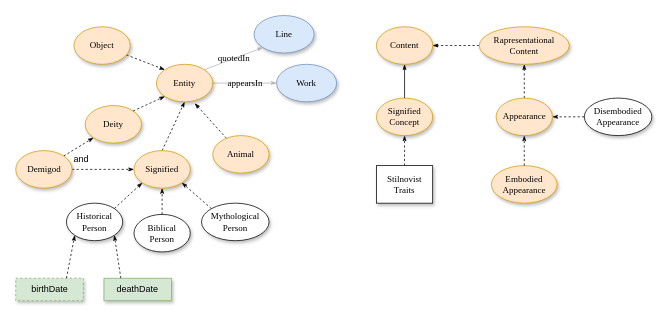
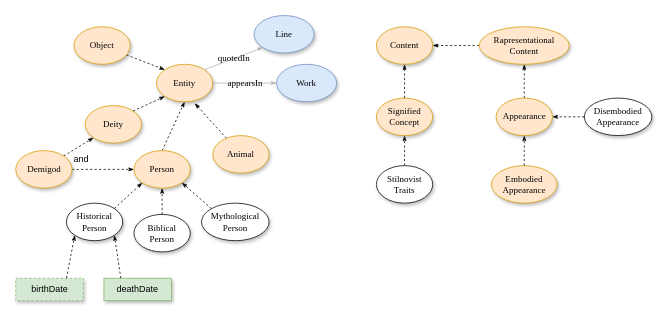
  <mxCell id="0" />
  <mxCell id="1" parent="0" />
  <mxCell id="2" style="edgeStyle=none;rounded=1;html=1;labelBackgroundColor=none;startArrow=none;startFill=0;startSize=5;endArrow=classicThin;endFill=1;endSize=5;jettySize=auto;orthogonalLoop=1;strokeColor=#000000;strokeWidth=1;fontFamily=Verdana;fontSize=12;entryX=0;entryY=0;entryDx=0;entryDy=0;dashed=1;" parent="1" source="13" target="16" edge="1"><mxGeometry relative="1" as="geometry" /></mxCell>
  <mxCell id="3" value="appearsIn" style="edgeStyle=none;rounded=1;html=1;labelBackgroundColor=none;startArrow=none;startFill=0;startSize=5;endArrow=classicThin;endFill=1;endSize=5;jettySize=auto;orthogonalLoop=1;strokeColor=#B3B3B3;strokeWidth=1;fontFamily=Verdana;fontSize=12;exitX=1;exitY=0.5;exitDx=0;exitDy=0;entryX=0;entryY=0.5;entryDx=0;entryDy=0;" parent="1" source="16" target="5" edge="1"><mxGeometry relative="1" as="geometry"><mxPoint x="428" y="125" as="targetPoint" /><Array as="points" /></mxGeometry></mxCell>
  <mxCell id="4" value="" style="edgeStyle=none;rounded=1;html=1;labelBackgroundColor=none;startArrow=none;startFill=0;startSize=5;endArrow=classicThin;endFill=1;endSize=5;jettySize=auto;orthogonalLoop=1;strokeColor=#000000;strokeWidth=1;fontFamily=Verdana;fontSize=12;exitX=0.5;exitY=0;exitDx=0;exitDy=0;dashed=1;" parent="1" source="10" target="8" edge="1"><mxGeometry relative="1" as="geometry"><mxPoint x="596" y="230" as="sourcePoint" /></mxGeometry></mxCell>
  <mxCell id="5" value="Work" style="ellipse;whiteSpace=wrap;html=1;rounded=0;shadow=1;comic=0;labelBackgroundColor=none;strokeWidth=1;fontFamily=Verdana;fontSize=12;align=center;fillColor=#dae8fc;strokeColor=#6c8ebf;" parent="1" vertex="1"><mxGeometry x="368" y="85" width="80" height="50" as="geometry" /></mxCell>
  <mxCell id="6" value="" style="edgeStyle=none;rounded=1;html=1;labelBackgroundColor=none;startArrow=none;startFill=0;startSize=5;endArrow=classicThin;endFill=1;endSize=5;jettySize=auto;orthogonalLoop=1;strokeColor=#000000;strokeWidth=1;fontFamily=Verdana;fontSize=12;entryX=0.68;entryY=1.04;entryDx=0;entryDy=0;dashed=1;entryPerimeter=0;" parent="1" source="7" target="16" edge="1"><mxGeometry relative="1" as="geometry" /></mxCell>
  <mxCell id="7" value="&lt;span&gt;Animal&lt;/span&gt;" style="ellipse;whiteSpace=wrap;html=1;rounded=0;shadow=1;comic=0;labelBackgroundColor=none;strokeWidth=1;fontFamily=Verdana;fontSize=12;align=center;fillColor=#ffe6cc;strokeColor=#d79b00;" parent="1" vertex="1"><mxGeometry x="283" y="180" width="75" height="50" as="geometry" /></mxCell>
  <mxCell id="8" value="&lt;span&gt;Signified&lt;br&gt;Concept&lt;br&gt;&lt;/span&gt;" style="ellipse;whiteSpace=wrap;html=1;rounded=0;shadow=1;comic=0;labelBackgroundColor=none;strokeWidth=1;fontFamily=Verdana;fontSize=12;align=center;fillColor=#ffe6cc;strokeColor=#d79b00;" parent="1" vertex="1"><mxGeometry x="501" y="130" width="75" height="50" as="geometry" /></mxCell>
- <mxCell id="9" value="" style="edgeStyle=none;rounded=1;html=1;labelBackgroundColor=none;startArrow=none;startFill=0;startSize=5;endArrow=classicThin;endFill=1;endSize=5;jettySize=auto;orthogonalLoop=1;strokeColor=#000000;strokeWidth=1;fontFamily=Verdana;fontSize=12;exitX=0.5;exitY=0;exitDx=0;exitDy=0;entryX=0.5;entryY=1;entryDx=0;entryDy=0;dashed=0;" parent="1" source="8" target="12" edge="1"><mxGeometry relative="1" as="geometry" /></mxCell>
- <mxCell id="10" value="&lt;span&gt;Stilnovist&lt;br&gt;Traits&lt;br&gt;&lt;/span&gt;" style="whiteSpace=wrap;html=1;shadow=1;comic=0;labelBackgroundColor=none;strokeWidth=1;fontFamily=Verdana;fontSize=12;align=center;rounded=0;" parent="1" vertex="1"><mxGeometry x="501" y="220" width="75" height="50" as="geometry" /></mxCell>
+ <mxCell id="9" value="" style="edgeStyle=none;rounded=1;html=1;labelBackgroundColor=none;startArrow=none;startFill=0;startSize=5;endArrow=classicThin;endFill=1;endSize=5;jettySize=auto;orthogonalLoop=1;strokeColor=#000000;strokeWidth=1;fontFamily=Verdana;fontSize=12;exitX=0.5;exitY=0;exitDx=0;exitDy=0;entryX=0.5;entryY=1;entryDx=0;entryDy=0;dashed=1;" parent="1" source="8" target="12" edge="1"><mxGeometry relative="1" as="geometry" /></mxCell>
+ <mxCell id="10" value="&lt;span&gt;Stilnovist&lt;br&gt;Traits&lt;br&gt;&lt;/span&gt;" style="ellipse;whiteSpace=wrap;html=1;rounded=0;shadow=1;comic=0;labelBackgroundColor=none;strokeWidth=1;fontFamily=Verdana;fontSize=12;align=center;" parent="1" vertex="1"><mxGeometry x="501" y="220" width="75" height="50" as="geometry" /></mxCell>
  <mxCell id="11" value="" style="edgeStyle=none;rounded=1;html=1;labelBackgroundColor=none;startArrow=none;startFill=0;startSize=5;endArrow=classicThin;endFill=1;endSize=5;jettySize=auto;orthogonalLoop=1;strokeColor=#000000;strokeWidth=1;fontFamily=Verdana;fontSize=12;entryX=0;entryY=0.5;entryDx=0;entryDy=0;exitX=1;exitY=0.5;exitDx=0;exitDy=0;dashed=1;" parent="1" source="20" target="18" edge="1"><mxGeometry relative="1" as="geometry" /></mxCell>
  <mxCell id="12" value="&lt;span&gt;Content&lt;/span&gt;" style="ellipse;whiteSpace=wrap;html=1;rounded=0;shadow=1;comic=0;labelBackgroundColor=none;strokeWidth=1;fontFamily=Verdana;fontSize=12;align=center;fillColor=#ffe6cc;strokeColor=#d79b00;" parent="1" vertex="1"><mxGeometry x="501" y="35" width="75" height="50" as="geometry" /></mxCell>
  <mxCell id="13" value="&lt;span&gt;Object&lt;/span&gt;" style="ellipse;whiteSpace=wrap;html=1;rounded=0;shadow=1;comic=0;labelBackgroundColor=none;strokeWidth=1;fontFamily=Verdana;fontSize=12;align=center;fillColor=#ffe6cc;strokeColor=#d79b00;" parent="1" vertex="1"><mxGeometry x="98" y="35" width="75" height="50" as="geometry" /></mxCell>
  <mxCell id="14" value="&lt;span&gt;Deity&lt;/span&gt;" style="ellipse;whiteSpace=wrap;html=1;rounded=0;shadow=1;comic=0;labelBackgroundColor=none;strokeWidth=1;fontFamily=Verdana;fontSize=12;align=center;fillColor=#ffe6cc;strokeColor=#d79b00;" parent="1" vertex="1"><mxGeometry x="113" y="140" width="75" height="50" as="geometry" /></mxCell>
  <mxCell id="15" value="" style="edgeStyle=none;rounded=1;html=1;labelBackgroundColor=none;startArrow=none;startFill=0;startSize=5;endArrow=classicThin;endFill=1;endSize=5;jettySize=auto;orthogonalLoop=1;strokeColor=#000000;strokeWidth=1;fontFamily=Verdana;fontSize=12;exitX=0.5;exitY=0;exitDx=0;exitDy=0;entryX=0.5;entryY=1;entryDx=0;entryDy=0;dashed=1;" parent="1" source="18" target="16" edge="1"><mxGeometry relative="1" as="geometry"><mxPoint x="278" y="160" as="targetPoint" /></mxGeometry></mxCell>
  <mxCell id="16" value="Entity" style="ellipse;whiteSpace=wrap;html=1;rounded=0;shadow=1;comic=0;labelBackgroundColor=none;strokeWidth=1;fontFamily=Verdana;fontSize=12;align=center;fillColor=#ffe6cc;strokeColor=#d79b00;" parent="1" vertex="1"><mxGeometry x="208" y="85" width="75" height="50" as="geometry" /></mxCell>
  <mxCell id="17" value="" style="edgeStyle=none;rounded=1;html=1;labelBackgroundColor=none;startArrow=none;startFill=0;startSize=5;endArrow=classicThin;endFill=1;endSize=5;jettySize=auto;orthogonalLoop=1;strokeColor=#000000;strokeWidth=1;fontFamily=Verdana;fontSize=12;entryX=0;entryY=1;entryDx=0;entryDy=0;exitX=1;exitY=0;exitDx=0;exitDy=0;dashed=1;" parent="1" source="20" target="14" edge="1"><mxGeometry x="0.167" y="-39" relative="1" as="geometry"><mxPoint x="-1" as="offset" /></mxGeometry></mxCell>
- <mxCell id="18" value="&lt;span&gt;Signified&lt;br&gt;&lt;/span&gt;" style="ellipse;whiteSpace=wrap;html=1;rounded=0;shadow=1;comic=0;labelBackgroundColor=none;strokeWidth=1;fontFamily=Verdana;fontSize=12;align=center;fillColor=#ffe6cc;strokeColor=#d79b00;" parent="1" vertex="1"><mxGeometry x="178" y="200" width="75" height="50" as="geometry" /></mxCell>
+ <mxCell id="18" value="&lt;span&gt;Person&lt;br&gt;&lt;/span&gt;" style="ellipse;whiteSpace=wrap;html=1;rounded=0;shadow=1;comic=0;labelBackgroundColor=none;strokeWidth=1;fontFamily=Verdana;fontSize=12;align=center;fillColor=#ffe6cc;strokeColor=#d79b00;" parent="1" vertex="1"><mxGeometry x="178" y="200" width="75" height="50" as="geometry" /></mxCell>
  <mxCell id="19" value="" style="edgeStyle=none;rounded=1;html=1;labelBackgroundColor=none;startArrow=none;startFill=0;startSize=5;endArrow=classicThin;endFill=1;endSize=5;jettySize=auto;orthogonalLoop=1;strokeColor=#000000;strokeWidth=1;fontFamily=Verdana;fontSize=12;exitX=1;exitY=0;exitDx=0;exitDy=0;entryX=0;entryY=1;entryDx=0;entryDy=0;dashed=1;" parent="1" source="14" target="16" edge="1"><mxGeometry relative="1" as="geometry" /></mxCell>
  <mxCell id="20" value="&lt;span&gt;Demigod&lt;br&gt;&lt;/span&gt;" style="ellipse;whiteSpace=wrap;html=1;rounded=0;shadow=1;comic=0;labelBackgroundColor=none;strokeWidth=1;fontFamily=Verdana;fontSize=12;align=center;fillColor=#ffe6cc;strokeColor=#d79b00;" parent="1" vertex="1"><mxGeometry x="20.5" y="200" width="75" height="50" as="geometry" /></mxCell>
  <mxCell id="21" value="and" style="text;html=1;strokeColor=none;fillColor=none;align=center;verticalAlign=middle;whiteSpace=wrap;rounded=0;" vertex="1" parent="1"><mxGeometry x="78" y="201" width="60" height="20" as="geometry" /></mxCell>
  <mxCell id="22" value="" style="edgeStyle=none;rounded=1;html=1;labelBackgroundColor=none;startArrow=none;startFill=0;startSize=5;endArrow=classicThin;endFill=1;endSize=5;jettySize=auto;orthogonalLoop=1;strokeColor=#000000;strokeWidth=1;fontFamily=Verdana;fontSize=12;exitX=0;exitY=0.5;exitDx=0;exitDy=0;entryX=1;entryY=0.5;entryDx=0;entryDy=0;dashed=1;" edge="1" parent="1" source="23" target="12"><mxGeometry relative="1" as="geometry"><mxPoint x="608" y="110" as="sourcePoint" /><mxPoint x="608" y="65" as="targetPoint" /></mxGeometry></mxCell>
  <mxCell id="23" value="&lt;span&gt;Rapresentational&lt;br&gt;Content&lt;br&gt;&lt;/span&gt;" style="ellipse;whiteSpace=wrap;html=1;rounded=0;shadow=1;comic=0;labelBackgroundColor=none;strokeWidth=1;fontFamily=Verdana;fontSize=12;align=center;fillColor=#ffe6cc;strokeColor=#d79b00;" vertex="1" parent="1"><mxGeometry x="638" y="35" width="120" height="50" as="geometry" /></mxCell>
  <mxCell id="24" value="" style="edgeStyle=none;rounded=1;html=1;labelBackgroundColor=none;startArrow=none;startFill=0;startSize=5;endArrow=classicThin;endFill=1;endSize=5;jettySize=auto;orthogonalLoop=1;strokeColor=#000000;strokeWidth=1;fontFamily=Verdana;fontSize=12;exitX=0.5;exitY=0;exitDx=0;exitDy=0;entryX=0.5;entryY=1;entryDx=0;entryDy=0;dashed=1;" edge="1" parent="1" source="25"><mxGeometry relative="1" as="geometry"><mxPoint x="698" y="130" as="sourcePoint" /><mxPoint x="698" y="85" as="targetPoint" /></mxGeometry></mxCell>
  <mxCell id="25" value="&lt;span&gt;Appearance&lt;br&gt;&lt;/span&gt;" style="ellipse;whiteSpace=wrap;html=1;rounded=0;shadow=1;comic=0;labelBackgroundColor=none;strokeWidth=1;fontFamily=Verdana;fontSize=12;align=center;fillColor=#ffe6cc;strokeColor=#d79b00;" vertex="1" parent="1"><mxGeometry x="660.5" y="130" width="75" height="50" as="geometry" /></mxCell>
  <mxCell id="26" value="&lt;span&gt;Disembodied Appearance&lt;br&gt;&lt;/span&gt;" style="ellipse;whiteSpace=wrap;html=1;rounded=0;shadow=1;comic=0;labelBackgroundColor=none;strokeWidth=1;fontFamily=Verdana;fontSize=12;align=center;" vertex="1" parent="1"><mxGeometry x="778" y="130" width="90" height="50" as="geometry" /></mxCell>
  <mxCell id="27" value="&lt;span&gt;Embodied&lt;br&gt;Appearance&lt;br&gt;&lt;/span&gt;" style="ellipse;whiteSpace=wrap;html=1;rounded=0;shadow=1;comic=0;labelBackgroundColor=none;strokeWidth=1;fontFamily=Verdana;fontSize=12;align=center;fillColor=#ffe6cc;strokeColor=#d79b00;" vertex="1" parent="1"><mxGeometry x="654.25" y="220" width="87.5" height="50" as="geometry" /></mxCell>
  <mxCell id="28" value="&lt;span&gt;Historical&lt;br&gt;Person&lt;br&gt;&lt;/span&gt;" style="ellipse;whiteSpace=wrap;html=1;rounded=0;shadow=1;comic=0;labelBackgroundColor=none;strokeWidth=1;fontFamily=Verdana;fontSize=12;align=center;" vertex="1" parent="1"><mxGeometry x="88" y="270" width="75" height="50" as="geometry" /></mxCell>
  <mxCell id="29" value="" style="edgeStyle=none;rounded=1;html=1;labelBackgroundColor=none;startArrow=none;startFill=0;startSize=5;endArrow=classicThin;endFill=1;endSize=5;jettySize=auto;orthogonalLoop=1;strokeColor=#000000;strokeWidth=1;fontFamily=Verdana;fontSize=12;dashed=1;entryX=0.5;entryY=1;entryDx=0;entryDy=0;" edge="1" parent="1" target="25"><mxGeometry relative="1" as="geometry"><mxPoint x="698" y="220" as="sourcePoint" /><mxPoint x="698" y="190" as="targetPoint" /></mxGeometry></mxCell>
  <mxCell id="30" value="" style="edgeStyle=none;rounded=1;html=1;labelBackgroundColor=none;startArrow=none;startFill=0;startSize=5;endArrow=classicThin;endFill=1;endSize=5;jettySize=auto;orthogonalLoop=1;strokeColor=#000000;strokeWidth=1;fontFamily=Verdana;fontSize=12;dashed=1;entryX=1;entryY=0.5;entryDx=0;entryDy=0;exitX=0;exitY=0.5;exitDx=0;exitDy=0;" edge="1" parent="1" source="26" target="25"><mxGeometry relative="1" as="geometry"><mxPoint x="758" y="180" as="sourcePoint" /><mxPoint x="758" y="140" as="targetPoint" /></mxGeometry></mxCell>
  <mxCell id="31" value="&lt;span&gt;Biblical&lt;br&gt;Person&lt;br&gt;&lt;/span&gt;" style="ellipse;whiteSpace=wrap;html=1;rounded=0;shadow=1;comic=0;labelBackgroundColor=none;strokeWidth=1;fontFamily=Verdana;fontSize=12;align=center;" vertex="1" parent="1"><mxGeometry x="178" y="285" width="75" height="50" as="geometry" /></mxCell>
  <mxCell id="32" value="&lt;span&gt;Mythological&lt;br&gt;Person&lt;br&gt;&lt;/span&gt;" style="ellipse;whiteSpace=wrap;html=1;rounded=0;shadow=1;comic=0;labelBackgroundColor=none;strokeWidth=1;fontFamily=Verdana;fontSize=12;align=center;" vertex="1" parent="1"><mxGeometry x="268" y="270" width="90" height="50" as="geometry" /></mxCell>
  <mxCell id="33" value="" style="edgeStyle=none;rounded=1;html=1;labelBackgroundColor=none;startArrow=none;startFill=0;startSize=5;endArrow=classicThin;endFill=1;endSize=5;jettySize=auto;orthogonalLoop=1;strokeColor=#000000;strokeWidth=1;fontFamily=Verdana;fontSize=12;exitX=1;exitY=0;exitDx=0;exitDy=0;entryX=0;entryY=1;entryDx=0;entryDy=0;dashed=1;" edge="1" parent="1" source="28" target="18"><mxGeometry relative="1" as="geometry"><mxPoint x="168" y="270" as="sourcePoint" /><mxPoint x="210.324" y="250.592" as="targetPoint" /></mxGeometry></mxCell>
  <mxCell id="34" value="" style="edgeStyle=none;rounded=1;html=1;labelBackgroundColor=none;startArrow=none;startFill=0;startSize=5;endArrow=classicThin;endFill=1;endSize=5;jettySize=auto;orthogonalLoop=1;strokeColor=#000000;strokeWidth=1;fontFamily=Verdana;fontSize=12;exitX=0.5;exitY=0;exitDx=0;exitDy=0;entryX=0.5;entryY=1;entryDx=0;entryDy=0;dashed=1;" edge="1" parent="1" source="31" target="18"><mxGeometry relative="1" as="geometry"><mxPoint x="228" y="270" as="sourcePoint" /><mxPoint x="270.324" y="250.592" as="targetPoint" /></mxGeometry></mxCell>
  <mxCell id="35" value="" style="edgeStyle=none;rounded=1;html=1;labelBackgroundColor=none;startArrow=none;startFill=0;startSize=5;endArrow=classicThin;endFill=1;endSize=5;jettySize=auto;orthogonalLoop=1;strokeColor=#000000;strokeWidth=1;fontFamily=Verdana;fontSize=12;exitX=0;exitY=0;exitDx=0;exitDy=0;entryX=1;entryY=1;entryDx=0;entryDy=0;dashed=1;" edge="1" parent="1" source="32" target="18"><mxGeometry relative="1" as="geometry"><mxPoint x="278" y="250" as="sourcePoint" /><mxPoint x="320.324" y="230.592" as="targetPoint" /></mxGeometry></mxCell>
  <mxCell id="36" value="birthDate" style="rounded=0;whiteSpace=wrap;html=1;shadow=1;fillColor=#d5e8d4;strokeColor=#82b366;dashed=1;" vertex="1" parent="1"><mxGeometry x="20.5" y="370" width="90" height="30" as="geometry" /></mxCell>
  <mxCell id="37" value="deathDate" style="rounded=0;whiteSpace=wrap;html=1;shadow=1;fillColor=#d5e8d4;strokeColor=#82b366;" vertex="1" parent="1"><mxGeometry x="138" y="370" width="90" height="30" as="geometry" /></mxCell>
  <mxCell id="38" value="" style="edgeStyle=none;rounded=1;html=1;labelBackgroundColor=none;startArrow=none;startFill=0;startSize=5;endArrow=classicThin;endFill=1;endSize=5;jettySize=auto;orthogonalLoop=1;strokeColor=#000000;strokeWidth=1;fontFamily=Verdana;fontSize=12;exitX=0.75;exitY=0;exitDx=0;exitDy=0;dashed=1;entryX=0;entryY=1;entryDx=0;entryDy=0;" edge="1" parent="1" source="36" target="28"><mxGeometry relative="1" as="geometry"><mxPoint x="40.68" y="340" as="sourcePoint" /><mxPoint x="98" y="320" as="targetPoint" /></mxGeometry></mxCell>
  <mxCell id="39" value="" style="edgeStyle=none;rounded=1;html=1;labelBackgroundColor=none;startArrow=none;startFill=0;startSize=5;endArrow=classicThin;endFill=1;endSize=5;jettySize=auto;orthogonalLoop=1;strokeColor=#000000;strokeWidth=1;fontFamily=Verdana;fontSize=12;exitX=0.25;exitY=0;exitDx=0;exitDy=0;entryX=1;entryY=1;entryDx=0;entryDy=0;dashed=1;" edge="1" parent="1" source="37" target="28"><mxGeometry relative="1" as="geometry"><mxPoint x="148" y="320" as="sourcePoint" /><mxPoint x="185.324" y="285.592" as="targetPoint" /></mxGeometry></mxCell>
  <mxCell id="40" value="Line" style="ellipse;whiteSpace=wrap;html=1;rounded=0;shadow=1;comic=0;labelBackgroundColor=none;strokeWidth=1;fontFamily=Verdana;fontSize=12;align=center;fillColor=#dae8fc;strokeColor=#6c8ebf;" vertex="1" parent="1"><mxGeometry x="338" y="20" width="80" height="50" as="geometry" /></mxCell>
  <mxCell id="41" value="quotedIn" style="edgeStyle=none;rounded=1;html=1;labelBackgroundColor=none;startArrow=none;startFill=0;startSize=5;endArrow=classicThin;endFill=1;endSize=5;jettySize=auto;orthogonalLoop=1;strokeColor=#B3B3B3;strokeWidth=1;fontFamily=Verdana;fontSize=12;exitX=1;exitY=0;exitDx=0;exitDy=0;entryX=0;entryY=1;entryDx=0;entryDy=0;" edge="1" parent="1" source="16" target="40"><mxGeometry relative="1" as="geometry"><mxPoint x="298" y="70" as="sourcePoint" /><mxPoint x="383" y="70" as="targetPoint" /><Array as="points" /></mxGeometry></mxCell>
